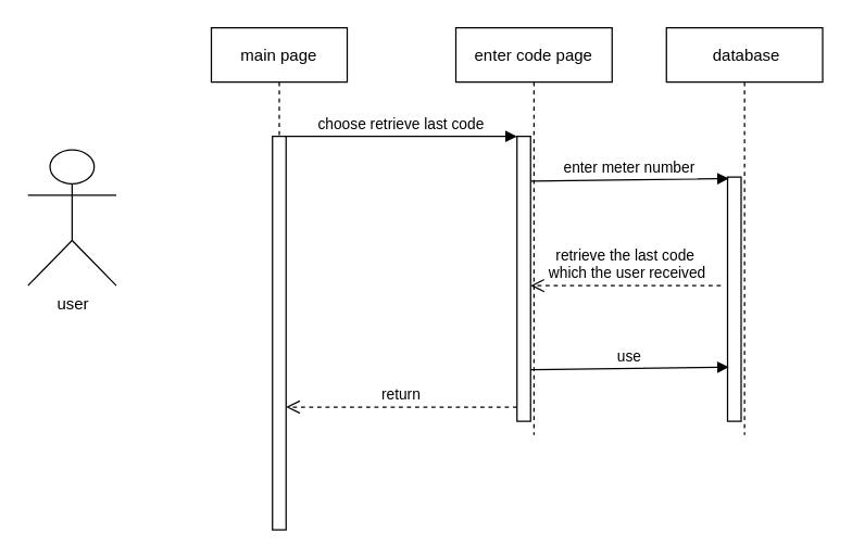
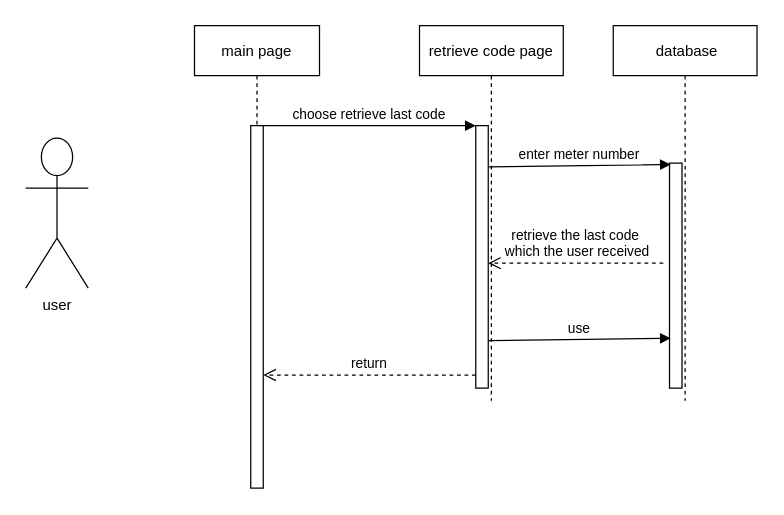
  <mxCell id="0" />
  <mxCell id="1" parent="0" />
  <mxCell id="2" value="main page" style="shape=umlLifeline;perimeter=lifelinePerimeter;container=1;collapsible=0;recursiveResize=0;rounded=0;shadow=0;strokeWidth=1;" vertex="1" parent="1"><mxGeometry x="155" y="20" width="100" height="370" as="geometry" /></mxCell>
  <mxCell id="3" value="" style="points=[];perimeter=orthogonalPerimeter;rounded=0;shadow=0;strokeWidth=1;" vertex="1" parent="2"><mxGeometry x="45" y="80" width="10" height="290" as="geometry" /></mxCell>
- <mxCell id="4" value="enter code page" style="shape=umlLifeline;perimeter=lifelinePerimeter;container=1;collapsible=0;recursiveResize=0;rounded=0;shadow=0;strokeWidth=1;" vertex="1" parent="1"><mxGeometry x="335" y="20" width="115" height="300" as="geometry" /></mxCell>
+ <mxCell id="4" value="retrieve code page" style="shape=umlLifeline;perimeter=lifelinePerimeter;container=1;collapsible=0;recursiveResize=0;rounded=0;shadow=0;strokeWidth=1;" vertex="1" parent="1"><mxGeometry x="335" y="20" width="115" height="300" as="geometry" /></mxCell>
  <mxCell id="5" value="" style="points=[];perimeter=orthogonalPerimeter;rounded=0;shadow=0;strokeWidth=1;" vertex="1" parent="4"><mxGeometry x="45" y="80" width="10" height="210" as="geometry" /></mxCell>
  <mxCell id="6" value="return" style="verticalAlign=bottom;endArrow=open;dashed=1;endSize=8;exitX=0;exitY=0.95;shadow=0;strokeWidth=1;" edge="1" parent="1" source="5" target="3"><mxGeometry relative="1" as="geometry"><mxPoint x="310" y="176" as="targetPoint" /></mxGeometry></mxCell>
  <mxCell id="7" value="choose retrieve last code" style="verticalAlign=bottom;endArrow=block;entryX=0;entryY=0;shadow=0;strokeWidth=1;" edge="1" parent="1" source="3" target="5"><mxGeometry relative="1" as="geometry"><mxPoint x="310" y="100" as="sourcePoint" /></mxGeometry></mxCell>
- <mxCell id="8" value="user" style="shape=umlActor;verticalLabelPosition=bottom;labelBackgroundColor=#ffffff;verticalAlign=top;html=1;outlineConnect=0;" vertex="1" parent="1"><mxGeometry x="20" y="110" width="65" height="100" as="geometry" /></mxCell>
+ <mxCell id="8" value="user" style="shape=umlActor;verticalLabelPosition=bottom;labelBackgroundColor=#ffffff;verticalAlign=top;html=1;outlineConnect=0;" vertex="1" parent="1"><mxGeometry x="20" y="110" width="50" height="120" as="geometry" /></mxCell>
  <mxCell id="9" value=" database" style="shape=umlLifeline;perimeter=lifelinePerimeter;container=1;collapsible=0;recursiveResize=0;rounded=0;shadow=0;strokeWidth=1;" vertex="1" parent="1"><mxGeometry x="490" y="20" width="115" height="300" as="geometry" /></mxCell>
  <mxCell id="10" value="" style="points=[];perimeter=orthogonalPerimeter;rounded=0;shadow=0;strokeWidth=1;" vertex="1" parent="9"><mxGeometry x="45" y="110" width="10" height="180" as="geometry" /></mxCell>
  <mxCell id="11" value="enter meter number" style="verticalAlign=bottom;endArrow=block;shadow=0;strokeWidth=1;entryX=0.1;entryY=0.175;entryDx=0;entryDy=0;entryPerimeter=0;" edge="1" parent="1"><mxGeometry relative="1" as="geometry"><mxPoint x="390" y="133" as="sourcePoint" /><mxPoint x="536" y="131" as="targetPoint" /></mxGeometry></mxCell>
  <mxCell id="12" value="retrieve the last code&#10; which the user received" style="verticalAlign=bottom;endArrow=open;dashed=1;endSize=8;shadow=0;strokeWidth=1;" edge="1" parent="1"><mxGeometry relative="1" as="geometry"><mxPoint x="390" y="210" as="targetPoint" /><mxPoint x="530" y="210" as="sourcePoint" /></mxGeometry></mxCell>
  <mxCell id="13" value="use" style="verticalAlign=bottom;endArrow=block;shadow=0;strokeWidth=1;entryX=0.1;entryY=0.175;entryDx=0;entryDy=0;entryPerimeter=0;" edge="1" parent="1"><mxGeometry relative="1" as="geometry"><mxPoint x="390" y="272" as="sourcePoint" /><mxPoint x="536" y="270" as="targetPoint" /></mxGeometry></mxCell>
